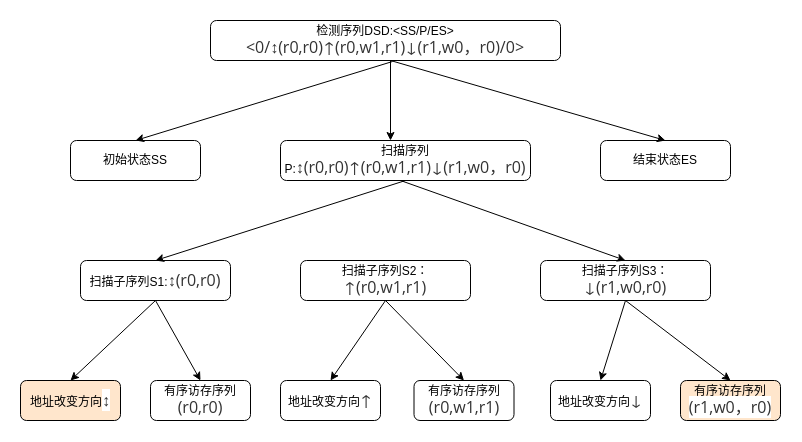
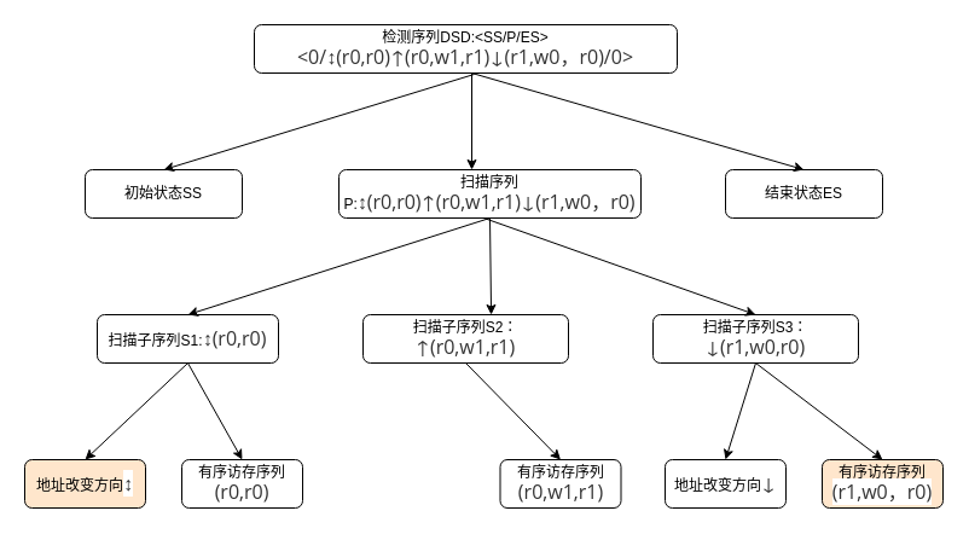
  <mxCell id="0" />
  <mxCell id="1" parent="0" />
  <mxCell id="2" value="检测序列DSD:&amp;lt;SS/P/ES&amp;gt;&lt;br&gt;&lt;span style=&quot;color: rgb(51, 51, 51); font-family: &amp;quot;Open Sans&amp;quot;, &amp;quot;Clear Sans&amp;quot;, &amp;quot;Helvetica Neue&amp;quot;, Helvetica, Arial, sans-serif; font-size: 16px; orphans: 4; text-align: left; background-color: rgb(255, 255, 255);&quot;&gt;&amp;lt;0/↕(r0,r0)↑(r0,w1,r1)↓(r1,w0，r0)/0&amp;gt; &lt;/span&gt;" style="rounded=1;whiteSpace=wrap;html=1;" vertex="1" parent="1"><mxGeometry x="210" y="20" width="350" height="40" as="geometry" /></mxCell>
  <mxCell id="3" value="初始状态SS" style="rounded=1;whiteSpace=wrap;html=1;" vertex="1" parent="1"><mxGeometry x="70" y="140" width="130" height="40" as="geometry" /></mxCell>
  <mxCell id="4" value="扫描序列P:&lt;span style=&quot;color: rgb(51, 51, 51); font-family: &amp;quot;Open Sans&amp;quot;, &amp;quot;Clear Sans&amp;quot;, &amp;quot;Helvetica Neue&amp;quot;, Helvetica, Arial, sans-serif; font-size: 16px; orphans: 4; text-align: left; background-color: rgb(255, 255, 255);&quot;&gt;↕(r0,r0)↑(r0,w1,r1)↓(r1,w0，r0)&lt;/span&gt;" style="rounded=1;whiteSpace=wrap;html=1;" vertex="1" parent="1"><mxGeometry x="280" y="140" width="250" height="40" as="geometry" /></mxCell>
  <mxCell id="5" value="结束状态ES" style="rounded=1;whiteSpace=wrap;html=1;" vertex="1" parent="1"><mxGeometry x="600" y="140" width="130" height="40" as="geometry" /></mxCell>
  <mxCell id="6" value="" style="endArrow=classic;html=1;rounded=0;exitX=0.52;exitY=1.025;exitDx=0;exitDy=0;exitPerimeter=0;entryX=0.5;entryY=0;entryDx=0;entryDy=0;" edge="1" parent="1" source="2" target="3"><mxGeometry width="50" height="50" relative="1" as="geometry"><mxPoint x="390" y="340" as="sourcePoint" /><mxPoint x="440" y="290" as="targetPoint" /></mxGeometry></mxCell>
  <mxCell id="7" value="" style="endArrow=classic;html=1;rounded=0;" edge="1" parent="1"><mxGeometry width="50" height="50" relative="1" as="geometry"><mxPoint x="390" y="60" as="sourcePoint" /><mxPoint x="390" y="140" as="targetPoint" /></mxGeometry></mxCell>
  <mxCell id="8" value="" style="endArrow=classic;html=1;rounded=0;entryX=0.5;entryY=0;entryDx=0;entryDy=0;" edge="1" parent="1" target="5"><mxGeometry width="50" height="50" relative="1" as="geometry"><mxPoint x="390" y="60" as="sourcePoint" /><mxPoint x="440" y="290" as="targetPoint" /></mxGeometry></mxCell>
  <mxCell id="9" value="扫描子序列S2：&lt;span style=&quot;color: rgb(51, 51, 51); font-family: &amp;quot;Open Sans&amp;quot;, &amp;quot;Clear Sans&amp;quot;, &amp;quot;Helvetica Neue&amp;quot;, Helvetica, Arial, sans-serif; font-size: 16px; orphans: 4; text-align: left; background-color: rgb(255, 255, 255);&quot;&gt;↑(r0,w1,r1)&lt;/span&gt;" style="rounded=1;whiteSpace=wrap;html=1;" vertex="1" parent="1"><mxGeometry x="300" y="260" width="170" height="40" as="geometry" /></mxCell>
  <mxCell id="10" value="扫描子序列S1:&lt;span style=&quot;color: rgb(51, 51, 51); font-family: &amp;quot;Open Sans&amp;quot;, &amp;quot;Clear Sans&amp;quot;, &amp;quot;Helvetica Neue&amp;quot;, Helvetica, Arial, sans-serif; font-size: 16px; orphans: 4; text-align: left; background-color: rgb(255, 255, 255);&quot;&gt;↕(r0,r0)&lt;/span&gt;" style="rounded=1;whiteSpace=wrap;html=1;" vertex="1" parent="1"><mxGeometry x="80" y="260" width="150" height="40" as="geometry" /></mxCell>
  <mxCell id="11" value="扫描子序列S3：&lt;span style=&quot;color: rgb(51, 51, 51); font-family: &amp;quot;Open Sans&amp;quot;, &amp;quot;Clear Sans&amp;quot;, &amp;quot;Helvetica Neue&amp;quot;, Helvetica, Arial, sans-serif; font-size: 16px; orphans: 4; text-align: left; background-color: rgb(255, 255, 255);&quot;&gt;↓(r1,w0,r0)&lt;/span&gt;" style="rounded=1;whiteSpace=wrap;html=1;" vertex="1" parent="1"><mxGeometry x="540" y="260" width="170" height="40" as="geometry" /></mxCell>
  <mxCell id="12" value="" style="endArrow=classic;html=1;rounded=0;exitX=0.5;exitY=1;exitDx=0;exitDy=0;entryX=0.5;entryY=0;entryDx=0;entryDy=0;" edge="1" parent="1" source="4" target="10"><mxGeometry width="50" height="50" relative="1" as="geometry"><mxPoint x="390" y="330" as="sourcePoint" /><mxPoint x="440" y="280" as="targetPoint" /></mxGeometry></mxCell>
+ <mxCell id="13" value="" style="endArrow=classic;html=1;rounded=0;exitX=0.5;exitY=1;exitDx=0;exitDy=0;entryX=0.624;entryY=0;entryDx=0;entryDy=0;entryPerimeter=0;" edge="1" parent="1" source="4" target="9"><mxGeometry width="50" height="50" relative="1" as="geometry"><mxPoint x="390" y="330" as="sourcePoint" /><mxPoint x="440" y="280" as="targetPoint" /></mxGeometry></mxCell>
  <mxCell id="14" value="" style="endArrow=classic;html=1;rounded=0;entryX=0.5;entryY=0;entryDx=0;entryDy=0;" edge="1" parent="1" target="11"><mxGeometry width="50" height="50" relative="1" as="geometry"><mxPoint x="400" y="180" as="sourcePoint" /><mxPoint x="440" y="280" as="targetPoint" /></mxGeometry></mxCell>
  <mxCell id="15" value="地址改变方向&lt;span style=&quot;color: rgb(51, 51, 51); font-family: &amp;quot;Open Sans&amp;quot;, &amp;quot;Clear Sans&amp;quot;, &amp;quot;Helvetica Neue&amp;quot;, Helvetica, Arial, sans-serif; font-size: 16px; orphans: 4; text-align: left; background-color: rgb(255, 255, 255);&quot;&gt;↕&lt;/span&gt;" style="rounded=1;whiteSpace=wrap;html=1;fillColor=#ffe6cc;" vertex="1" parent="1"><mxGeometry x="20" y="380" width="100" height="40" as="geometry" /></mxCell>
  <mxCell id="16" value="有序访存序列&lt;span style=&quot;color: rgb(51, 51, 51); font-family: &amp;quot;Open Sans&amp;quot;, &amp;quot;Clear Sans&amp;quot;, &amp;quot;Helvetica Neue&amp;quot;, Helvetica, Arial, sans-serif; font-size: 16px; orphans: 4; text-align: left; background-color: rgb(255, 255, 255);&quot;&gt;(r0,r0)&lt;/span&gt;" style="rounded=1;whiteSpace=wrap;html=1;" vertex="1" parent="1"><mxGeometry x="150" y="380" width="100" height="40" as="geometry" /></mxCell>
  <mxCell id="17" value="有序访存序列&lt;span style=&quot;color: rgb(51, 51, 51); font-family: &amp;quot;Open Sans&amp;quot;, &amp;quot;Clear Sans&amp;quot;, &amp;quot;Helvetica Neue&amp;quot;, Helvetica, Arial, sans-serif; font-size: 16px; orphans: 4; text-align: left; background-color: rgb(255, 255, 255);&quot;&gt;(r1,w0，r0)&lt;/span&gt;" style="rounded=1;whiteSpace=wrap;html=1;fillColor=#ffe6cc;" vertex="1" parent="1"><mxGeometry x="680" y="380" width="100" height="40" as="geometry" /></mxCell>
  <mxCell id="18" value="地址改变方向&lt;span style=&quot;color: rgb(51, 51, 51); font-family: &amp;quot;Open Sans&amp;quot;, &amp;quot;Clear Sans&amp;quot;, &amp;quot;Helvetica Neue&amp;quot;, Helvetica, Arial, sans-serif; font-size: 16px; orphans: 4; text-align: left; background-color: rgb(255, 255, 255);&quot;&gt;↓&lt;/span&gt;" style="rounded=1;whiteSpace=wrap;html=1;" vertex="1" parent="1"><mxGeometry x="550" y="380" width="100" height="40" as="geometry" /></mxCell>
  <mxCell id="19" value="有序访存序列&lt;span style=&quot;color: rgb(51, 51, 51); font-family: &amp;quot;Open Sans&amp;quot;, &amp;quot;Clear Sans&amp;quot;, &amp;quot;Helvetica Neue&amp;quot;, Helvetica, Arial, sans-serif; font-size: 16px; orphans: 4; text-align: left; background-color: rgb(255, 255, 255);&quot;&gt;(r0,w1,r1)&lt;/span&gt;" style="rounded=1;whiteSpace=wrap;html=1;" vertex="1" parent="1"><mxGeometry x="413.5" y="380" width="100" height="40" as="geometry" /></mxCell>
- <mxCell id="20" value="地址改变方向&lt;span style=&quot;color: rgb(51, 51, 51); font-family: &amp;quot;Open Sans&amp;quot;, &amp;quot;Clear Sans&amp;quot;, &amp;quot;Helvetica Neue&amp;quot;, Helvetica, Arial, sans-serif; font-size: 16px; orphans: 4; text-align: left; background-color: rgb(255, 255, 255);&quot;&gt;↑&lt;/span&gt;" style="rounded=1;whiteSpace=wrap;html=1;" vertex="1" parent="1"><mxGeometry x="280" y="380" width="100" height="40" as="geometry" /></mxCell>
  <mxCell id="21" value="" style="endArrow=classic;html=1;rounded=0;exitX=0.5;exitY=1;exitDx=0;exitDy=0;entryX=0.5;entryY=0;entryDx=0;entryDy=0;" edge="1" parent="1" source="10" target="15"><mxGeometry width="50" height="50" relative="1" as="geometry"><mxPoint x="390" y="290" as="sourcePoint" /><mxPoint x="440" y="240" as="targetPoint" /></mxGeometry></mxCell>
  <mxCell id="22" value="" style="endArrow=classic;html=1;rounded=0;entryX=0.5;entryY=0;entryDx=0;entryDy=0;" edge="1" parent="1" target="16"><mxGeometry width="50" height="50" relative="1" as="geometry"><mxPoint x="155" y="300" as="sourcePoint" /><mxPoint x="440" y="240" as="targetPoint" /></mxGeometry></mxCell>
- <mxCell id="23" value="" style="endArrow=classic;html=1;rounded=0;exitX=0.5;exitY=1;exitDx=0;exitDy=0;entryX=0.5;entryY=0;entryDx=0;entryDy=0;" edge="1" parent="1" source="9" target="20"><mxGeometry width="50" height="50" relative="1" as="geometry"><mxPoint x="390" y="290" as="sourcePoint" /><mxPoint x="440" y="240" as="targetPoint" /></mxGeometry></mxCell>
  <mxCell id="24" value="" style="endArrow=classic;html=1;rounded=0;exitX=0.5;exitY=1;exitDx=0;exitDy=0;entryX=0.5;entryY=0;entryDx=0;entryDy=0;" edge="1" parent="1" source="9" target="19"><mxGeometry width="50" height="50" relative="1" as="geometry"><mxPoint x="390" y="290" as="sourcePoint" /><mxPoint x="440" y="240" as="targetPoint" /></mxGeometry></mxCell>
  <mxCell id="25" value="" style="endArrow=classic;html=1;rounded=0;exitX=0.5;exitY=1;exitDx=0;exitDy=0;entryX=0.5;entryY=0;entryDx=0;entryDy=0;" edge="1" parent="1" source="11" target="18"><mxGeometry width="50" height="50" relative="1" as="geometry"><mxPoint x="390" y="290" as="sourcePoint" /><mxPoint x="440" y="240" as="targetPoint" /></mxGeometry></mxCell>
  <mxCell id="26" value="" style="endArrow=classic;html=1;rounded=0;exitX=0.5;exitY=1;exitDx=0;exitDy=0;entryX=0.5;entryY=0;entryDx=0;entryDy=0;" edge="1" parent="1" source="11" target="17"><mxGeometry width="50" height="50" relative="1" as="geometry"><mxPoint x="390" y="290" as="sourcePoint" /><mxPoint x="440" y="240" as="targetPoint" /></mxGeometry></mxCell>
